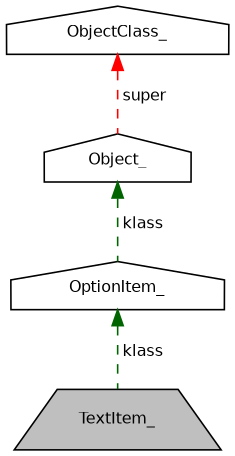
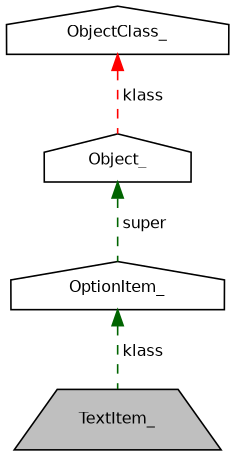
  digraph {
    node [color=black fillcolor=white fontname=Helvetica fontsize=10 shape=house style=filled]
    edge [color=darkgreen dir=back fontname=Helvetica fontsize=10 labelfontname=Helvetica labelfontsize=10 style=dashed]
    n1 [fillcolor=grey75 fontcolor=black height=0.2 label=TextItem_ shape=trapezium width=0.4]
    n2 [height=0.2 label=OptionItem_ width=0.4]
    n3 [height=0.2 label=Object_ width=0.4]
    n4 [height=0.2 label=ObjectClass_ width=0.4]
    n2 -> n1 [label=" klass"]
-   n3 -> n2 [label=" klass"]
-   n4 -> n3 [color=red label=" super"]
+   n3 -> n2 [label=" super"]
+   n4 -> n3 [color=red label=" klass"]
  }
